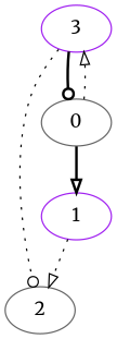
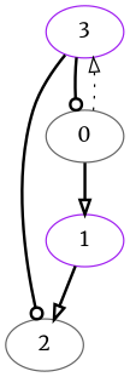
  digraph {
    fontname=Merriweather
    node [color=purple fontname=Merriweather]
    edge [arrowhead=onormal fontname=Merriweather style=bold]
    n1 [label=3]
    n2 [color=gray40 label=2]
    n3 [color=gray40 label=0]
    n4 [label=1]
-   n1 -> n2 [arrowhead=odot style=dotted]
+   n1 -> n2 [arrowhead=odot]
    n1 -> n3 [arrowhead=odot]
    n3 -> n1 [style=dotted]
    n3 -> n4
-   n4 -> n2 [style=dotted]
+   n4 -> n2
  }
